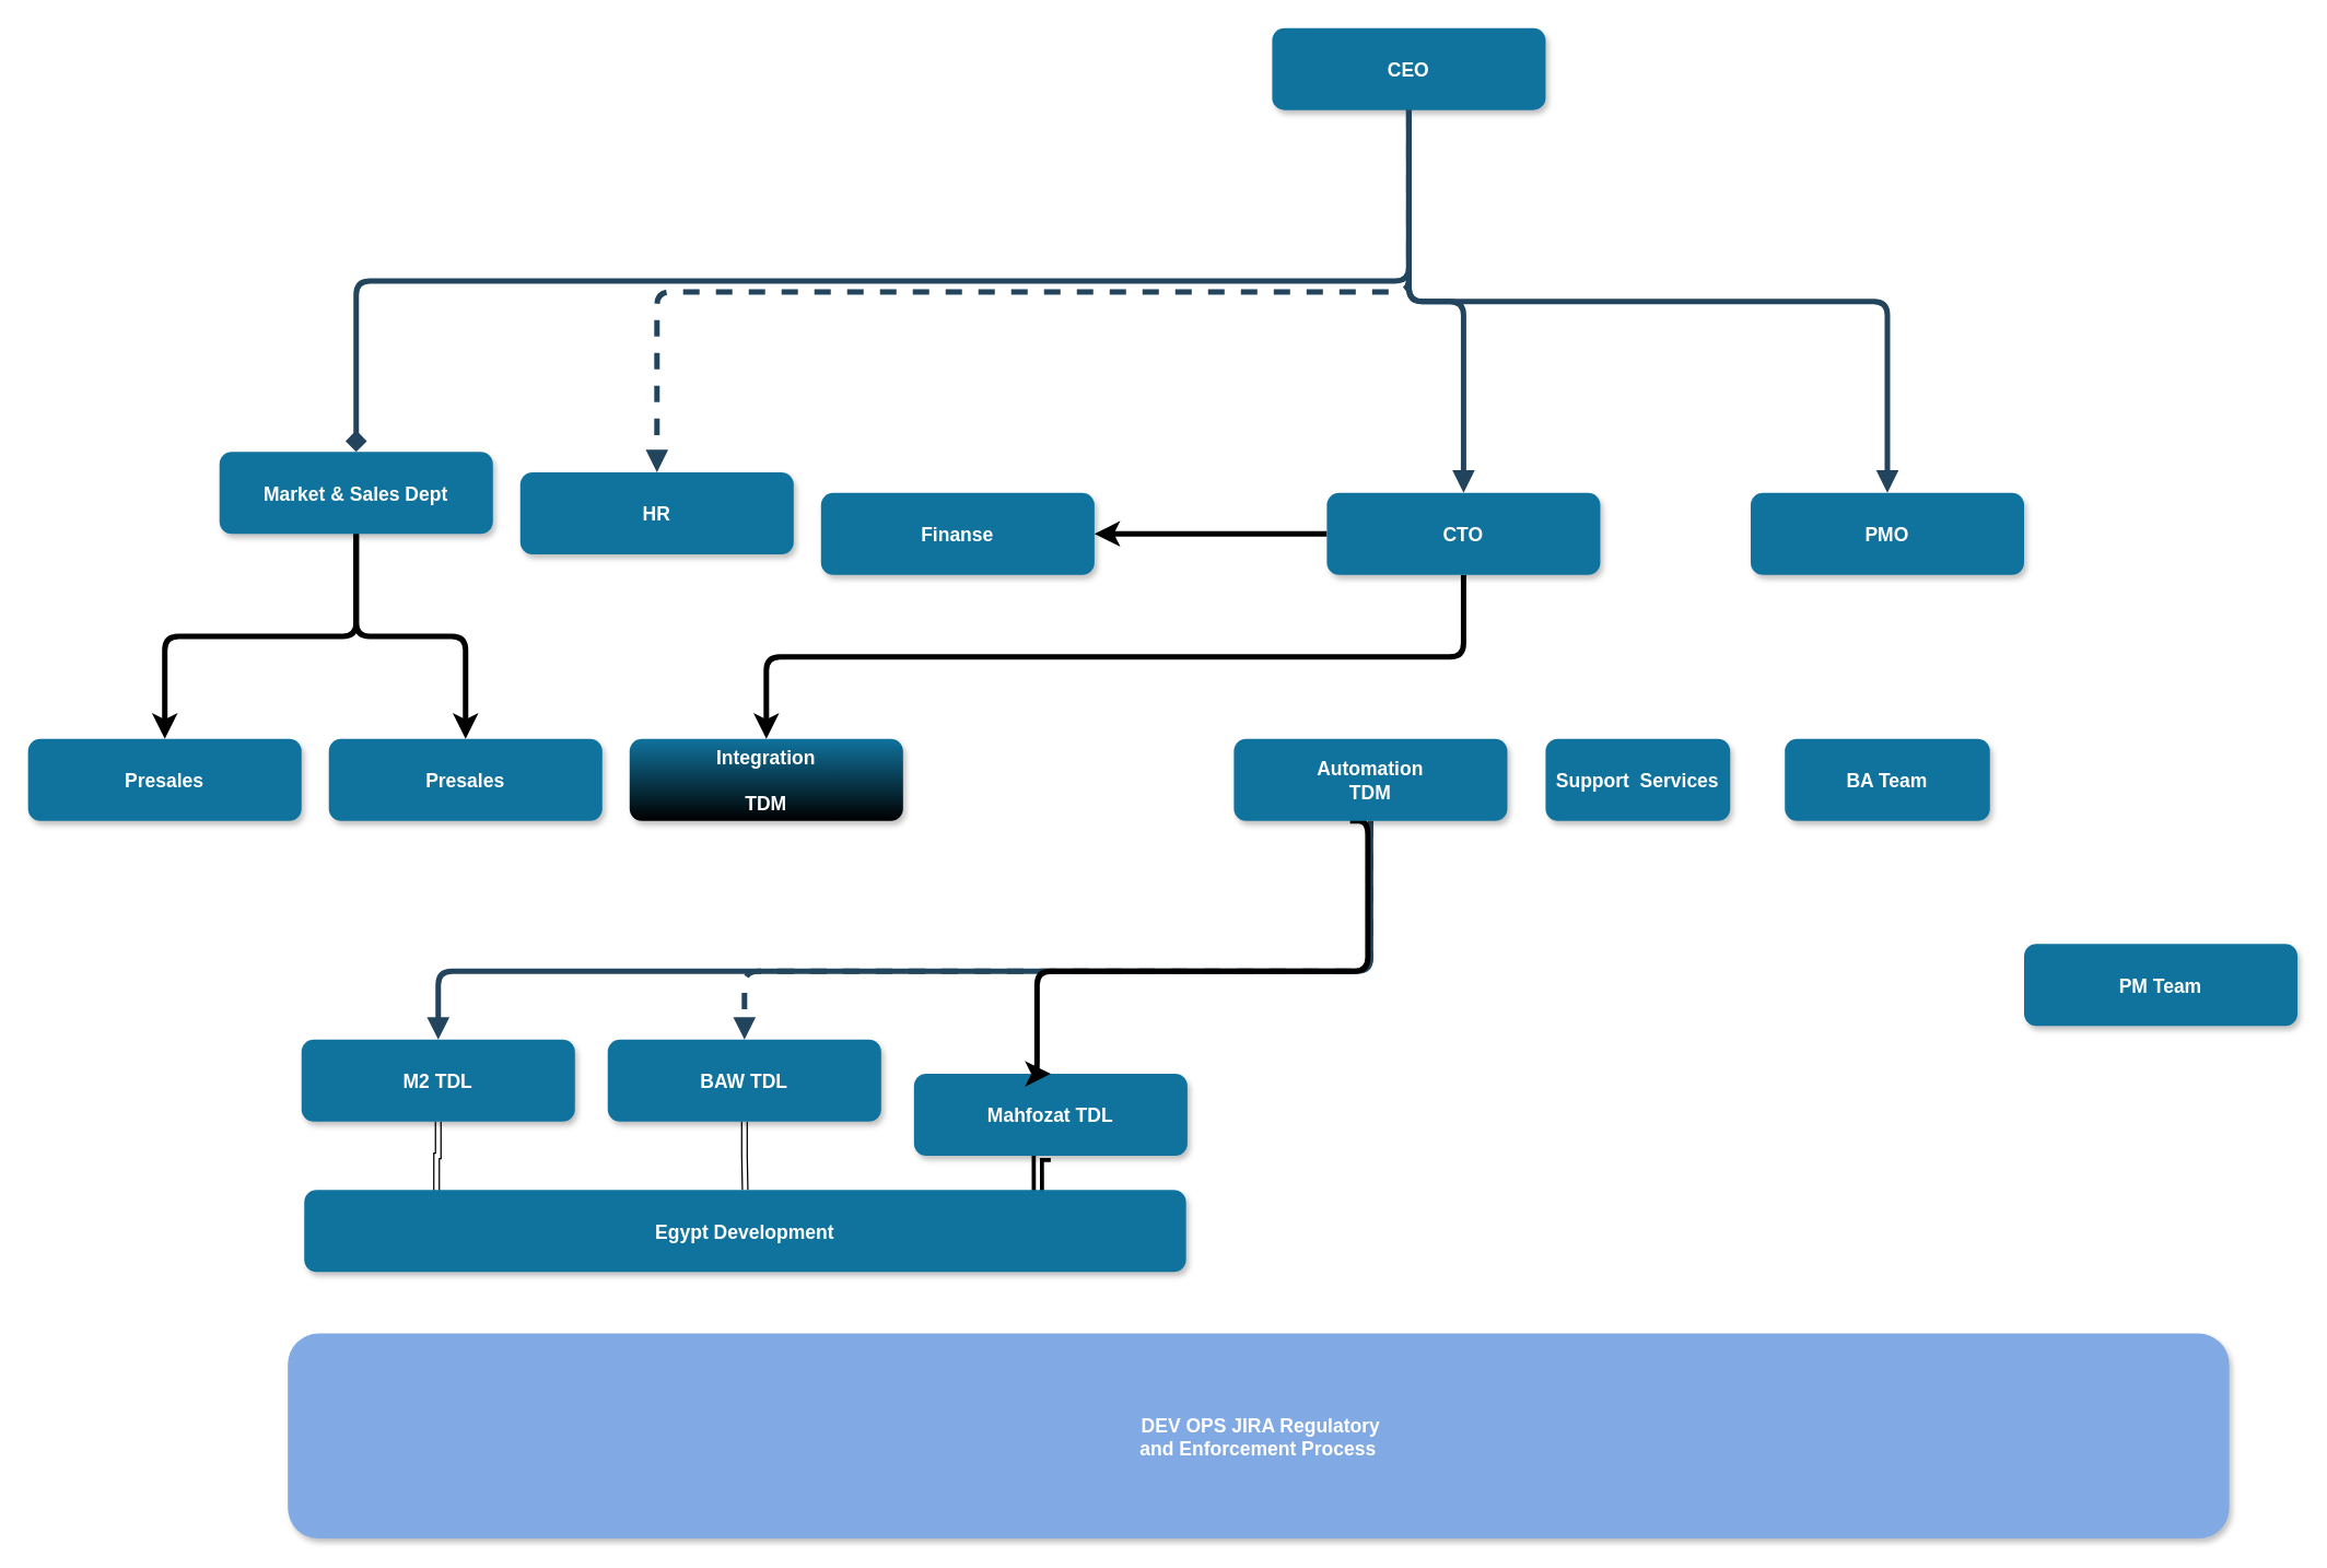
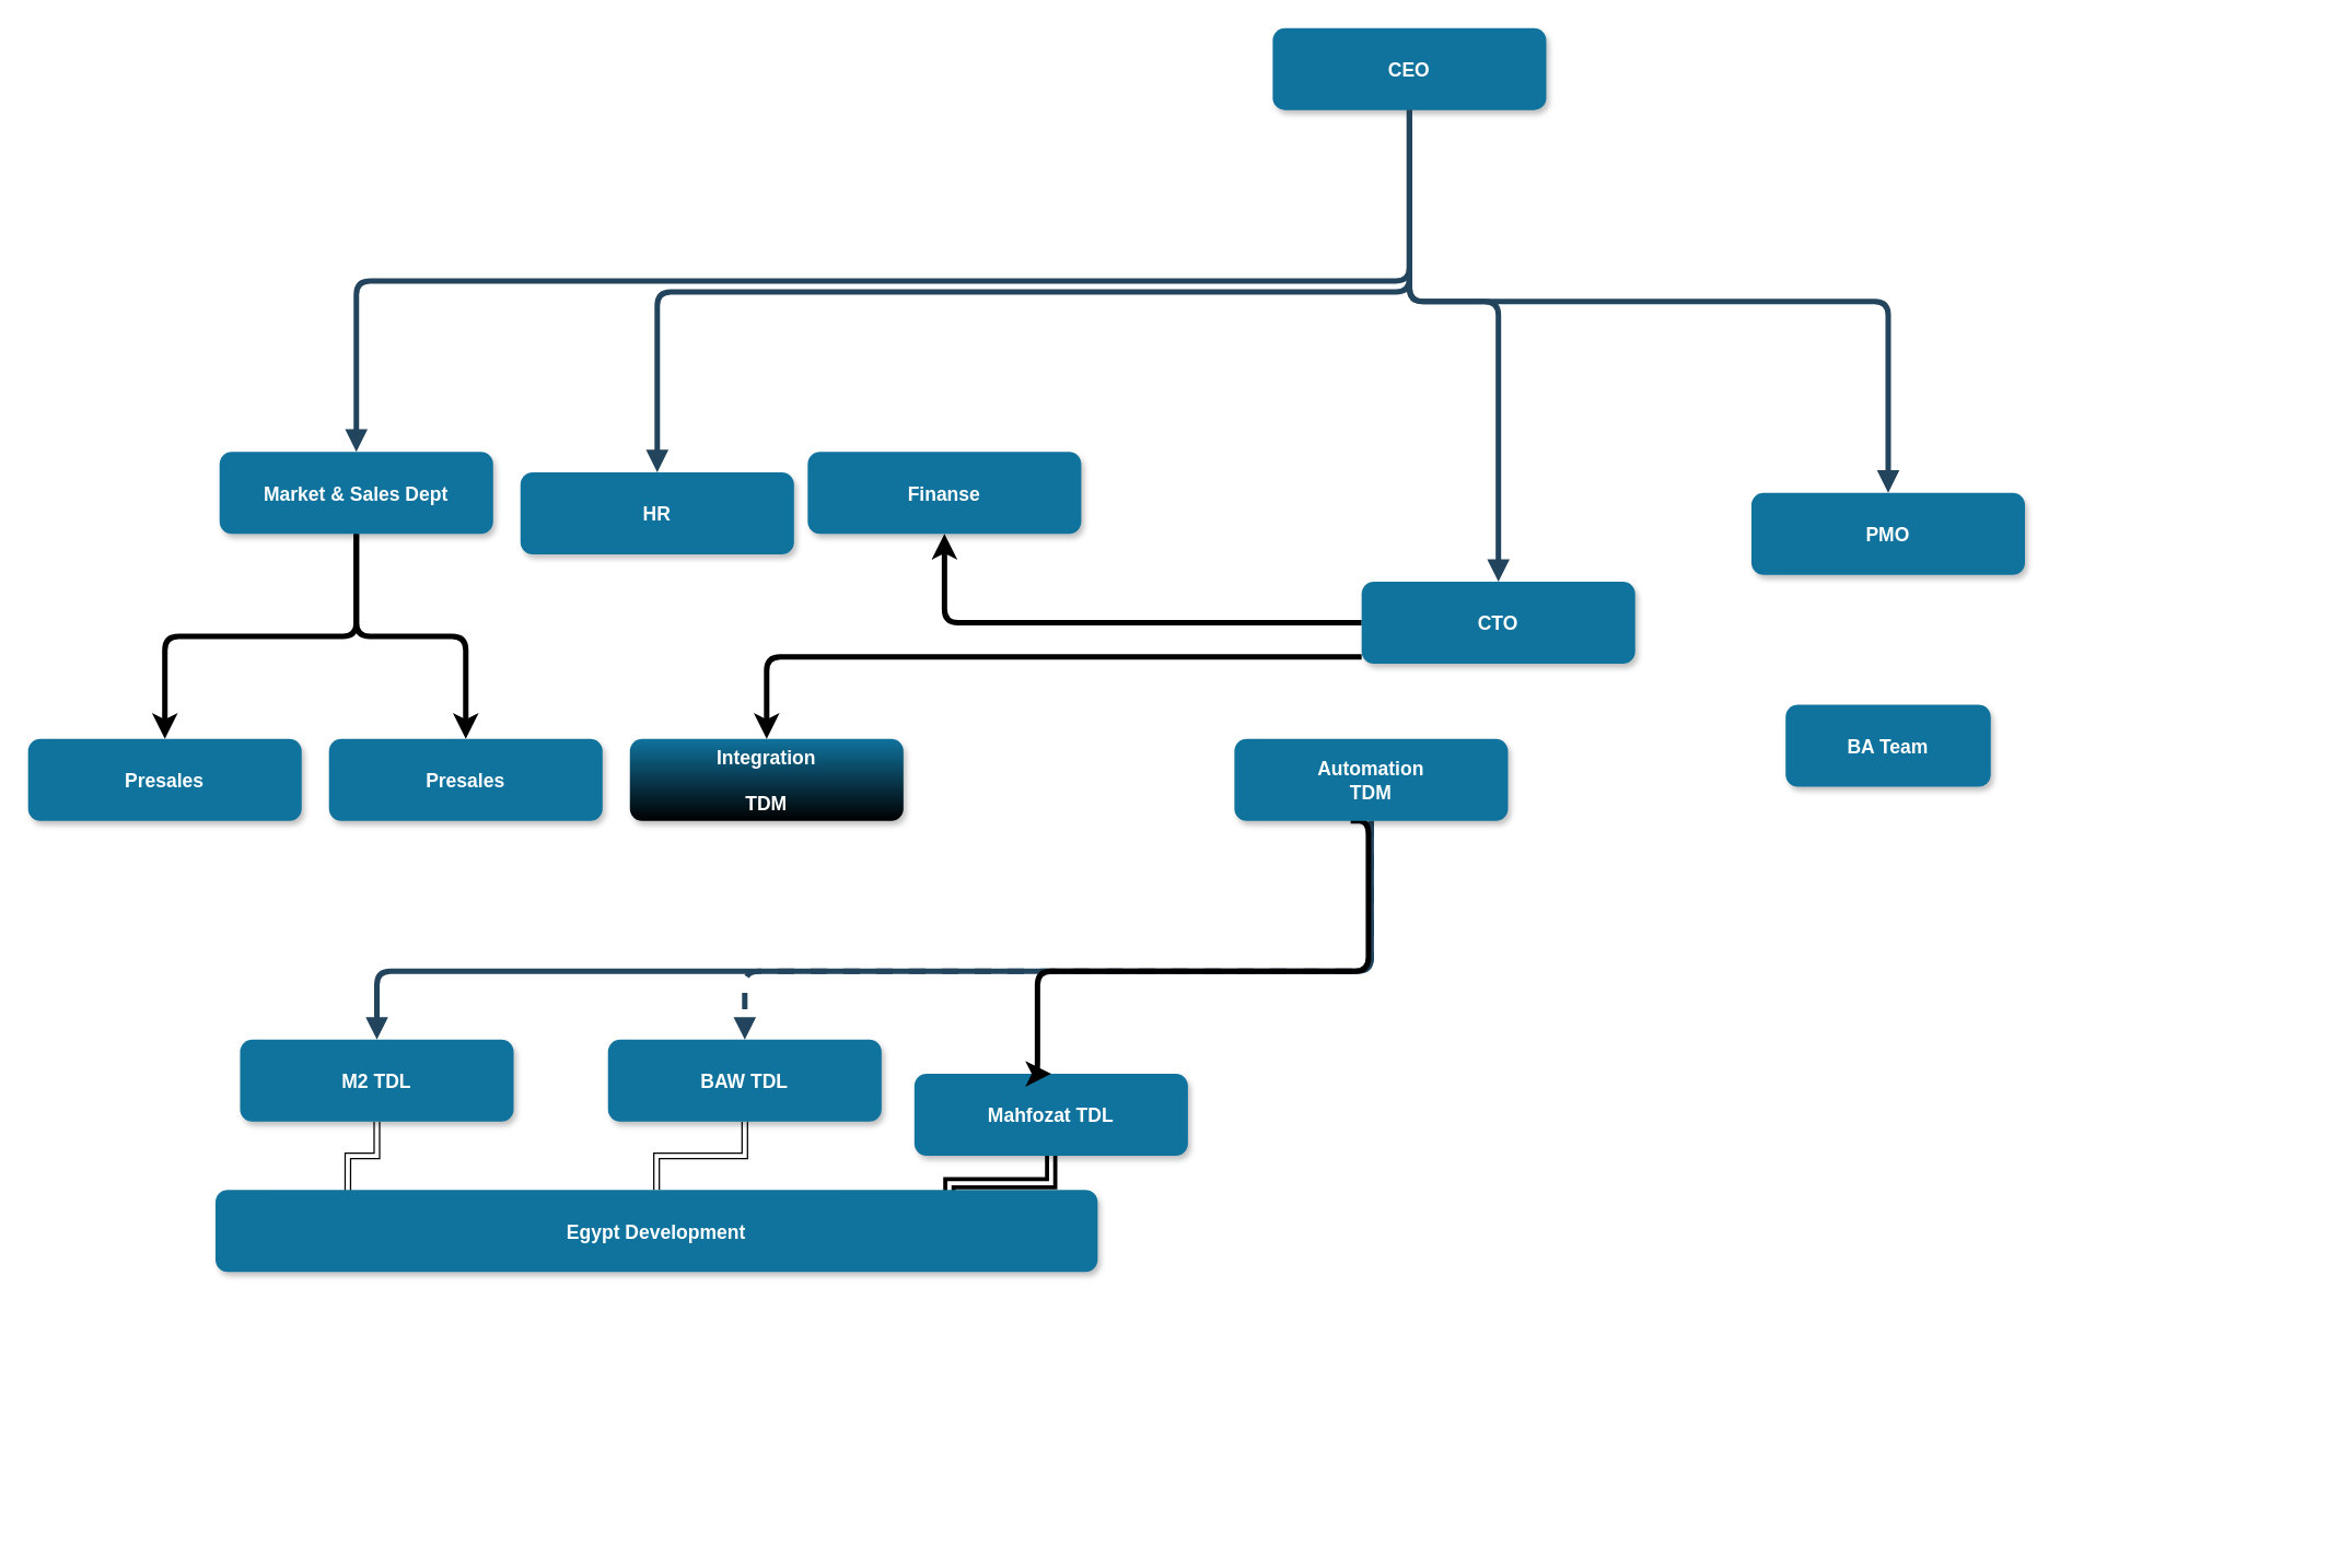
  <mxCell id="0" />
  <mxCell id="1" parent="0" />
  <mxCell id="2" value="CEO" style="rounded=1;fillColor=#10739E;strokeColor=none;shadow=1;gradientColor=none;fontStyle=1;fontColor=#FFFFFF;fontSize=14;" parent="1" vertex="1"><mxGeometry x="930" y="20" width="200" height="60" as="geometry" /></mxCell>
  <mxCell id="3" style="edgeStyle=orthogonalEdgeStyle;rounded=1;orthogonalLoop=1;jettySize=auto;html=1;exitX=0.5;exitY=1;exitDx=0;exitDy=0;entryX=0.58;entryY=0.167;entryDx=0;entryDy=0;entryPerimeter=0;strokeWidth=4;strokeColor=none;" parent="1" source="6" target="23" edge="1"><mxGeometry relative="1" as="geometry" /></mxCell>
  <mxCell id="4" style="edgeStyle=orthogonalEdgeStyle;rounded=1;orthogonalLoop=1;jettySize=auto;html=1;exitX=0.5;exitY=1;exitDx=0;exitDy=0;entryX=0.5;entryY=0;entryDx=0;entryDy=0;strokeWidth=4;" parent="1" source="6" target="23" edge="1"><mxGeometry relative="1" as="geometry" /></mxCell>
  <mxCell id="5" style="edgeStyle=orthogonalEdgeStyle;rounded=1;orthogonalLoop=1;jettySize=auto;html=1;entryX=0.5;entryY=0;entryDx=0;entryDy=0;strokeWidth=4;" parent="1" source="6" target="24" edge="1"><mxGeometry relative="1" as="geometry" /></mxCell>
  <mxCell id="6" value="Market &amp; Sales Dept" style="rounded=1;fillColor=#10739E;strokeColor=none;shadow=1;gradientColor=none;fontStyle=1;fontColor=#FFFFFF;fontSize=14;" parent="1" vertex="1"><mxGeometry x="160" y="330" width="200" height="60" as="geometry" /></mxCell>
  <mxCell id="7" value="PMO " style="rounded=1;fillColor=#10739E;strokeColor=none;shadow=1;gradientColor=none;fontStyle=1;fontColor=#FFFFFF;fontSize=14;" parent="1" vertex="1"><mxGeometry x="1280" y="360" width="200" height="60" as="geometry" /></mxCell>
  <mxCell id="8" value="HR" style="rounded=1;fillColor=#10739E;strokeColor=none;shadow=1;gradientColor=none;fontStyle=1;fontColor=#FFFFFF;fontSize=14;" parent="1" vertex="1"><mxGeometry x="380" y="345" width="200" height="60" as="geometry" /></mxCell>
  <mxCell id="9" style="edgeStyle=orthogonalEdgeStyle;rounded=0;orthogonalLoop=1;jettySize=auto;html=1;exitX=0.5;exitY=1;exitDx=0;exitDy=0;entryX=0.15;entryY=0.167;entryDx=0;entryDy=0;entryPerimeter=0;shape=link;" parent="1" source="10" target="34" edge="1"><mxGeometry relative="1" as="geometry" /></mxCell>
- <mxCell id="10" value="M2 TDL" style="rounded=1;fillColor=#10739E;strokeColor=none;shadow=1;gradientColor=none;fontStyle=1;fontColor=#FFFFFF;fontSize=14;" parent="1" vertex="1"><mxGeometry x="220" y="760" width="200" height="60" as="geometry" /></mxCell>
+ <mxCell id="10" value="M2 TDL" style="rounded=1;fillColor=#10739E;strokeColor=none;shadow=1;gradientColor=none;fontStyle=1;fontColor=#FFFFFF;fontSize=14;" parent="1" vertex="1"><mxGeometry x="175" y="760" width="200" height="60" as="geometry" /></mxCell>
  <mxCell id="11" style="edgeStyle=orthogonalEdgeStyle;rounded=0;orthogonalLoop=1;jettySize=auto;html=1;exitX=0.5;exitY=1;exitDx=0;exitDy=0;entryX=0.5;entryY=0;entryDx=0;entryDy=0;shape=link;" parent="1" source="12" target="34" edge="1"><mxGeometry relative="1" as="geometry" /></mxCell>
  <mxCell id="12" value="BAW TDL" style="rounded=1;fillColor=#10739E;strokeColor=none;shadow=1;gradientColor=none;fontStyle=1;fontColor=#FFFFFF;fontSize=14;" parent="1" vertex="1"><mxGeometry x="444" y="760" width="200" height="60" as="geometry" /></mxCell>
  <mxCell id="13" style="edgeStyle=orthogonalEdgeStyle;rounded=0;orthogonalLoop=1;jettySize=auto;html=1;exitX=0.5;exitY=1;exitDx=0;exitDy=0;entryX=0.832;entryY=0.125;entryDx=0;entryDy=0;entryPerimeter=0;shape=link;strokeWidth=3;" parent="1" source="14" target="34" edge="1"><mxGeometry relative="1" as="geometry" /></mxCell>
  <mxCell id="14" value="Mahfozat TDL" style="rounded=1;fillColor=#10739E;strokeColor=none;shadow=1;gradientColor=none;fontStyle=1;fontColor=#FFFFFF;fontSize=14;" parent="1" vertex="1"><mxGeometry x="668" y="785" width="200" height="60" as="geometry" /></mxCell>
- <mxCell id="15" value=" DEV OPS JIRA Regulatory &#10;and Enforcement Process" style="rounded=1;fillColor=#81a9e4;strokeColor=none;shadow=1;gradientColor=none;fontStyle=1;fontColor=#FFFFFF;fontSize=14;" parent="1" vertex="1"><mxGeometry x="210" y="975" width="1420" height="150" as="geometry" /></mxCell>
  <mxCell id="16" value="" style="edgeStyle=elbowEdgeStyle;elbow=vertical;strokeWidth=4;endArrow=block;endFill=1;fontStyle=1;strokeColor=#23445D;exitX=0.5;exitY=1;exitDx=0;exitDy=0;entryX=0.5;entryY=0;entryDx=0;entryDy=0;" parent="1" target="7" edge="1"><mxGeometry x="-1340" y="130" width="100" height="100" as="geometry"><mxPoint x="1030" y="80" as="sourcePoint" /><mxPoint x="2070" y="370" as="targetPoint" /><Array as="points"><mxPoint x="1580" y="220" /></Array></mxGeometry></mxCell>
- <mxCell id="17" value="" style="edgeStyle=elbowEdgeStyle;elbow=vertical;strokeWidth=4;endArrow=diamond;endFill=1;fontStyle=1;strokeColor=#23445D;exitX=0.5;exitY=1;exitDx=0;exitDy=0;" parent="1" source="2" target="6" edge="1"><mxGeometry x="-1340" y="130" width="100" height="100" as="geometry"><mxPoint x="1171" y="340" as="sourcePoint" /><mxPoint x="510" y="100" as="targetPoint" /></mxGeometry></mxCell>
- <mxCell id="18" value="" style="edgeStyle=elbowEdgeStyle;elbow=vertical;strokeWidth=4;endArrow=block;endFill=1;fontStyle=1;strokeColor=#23445D;exitX=0.5;exitY=1;exitDx=0;exitDy=0;dashed=1;" parent="1" source="2" target="8" edge="1"><mxGeometry x="-1340" y="130" width="100" height="100" as="geometry"><mxPoint x="1171" y="340" as="sourcePoint" /><mxPoint x="510" y="100" as="targetPoint" /><Array as="points" /></mxGeometry></mxCell>
+ <mxCell id="17" value="" style="edgeStyle=elbowEdgeStyle;elbow=vertical;strokeWidth=4;endArrow=block;endFill=1;fontStyle=1;strokeColor=#23445D;exitX=0.5;exitY=1;exitDx=0;exitDy=0;" parent="1" source="2" target="6" edge="1"><mxGeometry x="-1340" y="130" width="100" height="100" as="geometry"><mxPoint x="1171" y="340" as="sourcePoint" /><mxPoint x="510" y="100" as="targetPoint" /></mxGeometry></mxCell>
+ <mxCell id="18" value="" style="edgeStyle=elbowEdgeStyle;elbow=vertical;strokeWidth=4;endArrow=block;endFill=1;fontStyle=1;strokeColor=#23445D;exitX=0.5;exitY=1;exitDx=0;exitDy=0;" parent="1" source="2" target="8" edge="1"><mxGeometry x="-1340" y="130" width="100" height="100" as="geometry"><mxPoint x="1171" y="340" as="sourcePoint" /><mxPoint x="510" y="100" as="targetPoint" /><Array as="points" /></mxGeometry></mxCell>
  <mxCell id="19" value="" style="edgeStyle=elbowEdgeStyle;elbow=vertical;strokeWidth=4;endArrow=block;endFill=1;fontStyle=1;strokeColor=#23445D;entryX=0.5;entryY=0;entryDx=0;entryDy=0;exitX=0.5;exitY=1;exitDx=0;exitDy=0;" parent="1" source="33" target="10" edge="1"><mxGeometry x="-950" y="150" width="100" height="100" as="geometry"><mxPoint x="1460" y="450" as="sourcePoint" /><mxPoint x="960" y="720" as="targetPoint" /><Array as="points"><mxPoint x="930" y="710" /><mxPoint x="1210" y="490" /><mxPoint x="1500" y="600" /><mxPoint x="1560" y="600" /><mxPoint x="1330" y="510" /></Array></mxGeometry></mxCell>
  <mxCell id="20" value="" style="edgeStyle=elbowEdgeStyle;elbow=vertical;strokeWidth=4;endArrow=block;endFill=1;fontStyle=1;strokeColor=#23445D;exitX=0.5;exitY=1;exitDx=0;exitDy=0;entryX=0.5;entryY=0;entryDx=0;entryDy=0;dashed=1;" parent="1" source="33" target="12" edge="1"><mxGeometry x="-950" y="150" width="100" height="100" as="geometry"><mxPoint x="1330" y="600" as="sourcePoint" /><mxPoint x="900" y="120" as="targetPoint" /><Array as="points"><mxPoint x="1050" y="710" /><mxPoint x="1370" y="490" /><mxPoint x="1490" y="620" /></Array></mxGeometry></mxCell>
  <mxCell id="21" value="" style="edgeStyle=elbowEdgeStyle;elbow=vertical;strokeWidth=4;endArrow=block;endFill=1;fontStyle=1;strokeColor=#23445D;exitX=0.5;exitY=1;exitDx=0;exitDy=0;entryX=0.5;entryY=0;entryDx=0;entryDy=0;" parent="1" source="2" target="28" edge="1"><mxGeometry x="-1330" y="140" width="100" height="100" as="geometry"><mxPoint x="1200" y="90" as="sourcePoint" /><mxPoint x="1350" y="400" as="targetPoint" /><Array as="points"><mxPoint x="990" y="220" /><mxPoint x="1660" y="400" /><mxPoint x="1410" y="240" /><mxPoint x="1390" y="200" /><mxPoint x="1430" y="244" /></Array></mxGeometry></mxCell>
  <mxCell id="22" value="Integration &#10;&#10;TDM" style="rounded=1;fillColor=#10739E;strokeColor=none;shadow=1;gradientColor=default;fontStyle=1;fontColor=#FFFFFF;fontSize=14;" parent="1" vertex="1"><mxGeometry x="460" y="540" width="200" height="60" as="geometry" /></mxCell>
  <mxCell id="23" value="Presales" style="rounded=1;fillColor=#10739E;strokeColor=none;shadow=1;gradientColor=none;fontStyle=1;fontColor=#FFFFFF;fontSize=14;" parent="1" vertex="1"><mxGeometry x="240" y="540" width="200" height="60" as="geometry" /></mxCell>
  <mxCell id="24" value="Presales" style="rounded=1;fillColor=#10739E;strokeColor=none;shadow=1;gradientColor=none;fontStyle=1;fontColor=#FFFFFF;fontSize=14;" parent="1" vertex="1"><mxGeometry x="20" y="540" width="200" height="60" as="geometry" /></mxCell>
- <mxCell id="25" value="Finanse" style="rounded=1;fillColor=#10739E;strokeColor=none;shadow=1;gradientColor=none;fontStyle=1;fontColor=#FFFFFF;fontSize=14;" parent="1" vertex="1"><mxGeometry x="600" y="360" width="200" height="60" as="geometry" /></mxCell>
+ <mxCell id="25" value="Finanse" style="rounded=1;fillColor=#10739E;strokeColor=none;shadow=1;gradientColor=none;fontStyle=1;fontColor=#FFFFFF;fontSize=14;" parent="1" vertex="1"><mxGeometry x="590" y="330" width="200" height="60" as="geometry" /></mxCell>
  <mxCell id="26" style="edgeStyle=orthogonalEdgeStyle;rounded=1;orthogonalLoop=1;jettySize=auto;html=1;entryX=0.5;entryY=0;entryDx=0;entryDy=0;strokeWidth=4;" parent="1" source="28" target="22" edge="1"><mxGeometry relative="1" as="geometry"><Array as="points"><mxPoint x="930" y="480" /><mxPoint x="610" y="480" /></Array></mxGeometry></mxCell>
  <mxCell id="27" style="edgeStyle=orthogonalEdgeStyle;rounded=1;orthogonalLoop=1;jettySize=auto;html=1;strokeWidth=4;" parent="1" source="28" target="25" edge="1"><mxGeometry relative="1" as="geometry" /></mxCell>
- <mxCell id="28" value="CTO" style="rounded=1;fillColor=#10739E;strokeColor=none;shadow=1;gradientColor=none;fontStyle=1;fontColor=#FFFFFF;fontSize=14;" parent="1" vertex="1"><mxGeometry x="970" y="360" width="200" height="60" as="geometry" /></mxCell>
- <mxCell id="29" value="Support  Services" style="rounded=1;fillColor=#10739E;strokeColor=none;shadow=1;gradientColor=none;fontStyle=1;fontColor=#FFFFFF;fontSize=14;" parent="1" vertex="1"><mxGeometry x="1130" y="540" width="135" height="60" as="geometry" /></mxCell>
- <mxCell id="30" value="BA Team" style="rounded=1;fillColor=#10739E;strokeColor=none;shadow=1;gradientColor=none;fontStyle=1;fontColor=#FFFFFF;fontSize=14;" parent="1" vertex="1"><mxGeometry x="1305" y="540" width="150" height="60" as="geometry" /></mxCell>
- <mxCell id="31" value="PM Team" style="rounded=1;fillColor=#10739E;strokeColor=none;shadow=1;gradientColor=none;fontStyle=1;fontColor=#FFFFFF;fontSize=14;" parent="1" vertex="1"><mxGeometry x="1480" y="690" width="200" height="60" as="geometry" /></mxCell>
+ <mxCell id="28" value="CTO" style="rounded=1;fillColor=#10739E;strokeColor=none;shadow=1;gradientColor=none;fontStyle=1;fontColor=#FFFFFF;fontSize=14;" parent="1" vertex="1"><mxGeometry x="995" y="425" width="200" height="60" as="geometry" /></mxCell>
+ <mxCell id="30" value="BA Team" style="rounded=1;fillColor=#10739E;strokeColor=none;shadow=1;gradientColor=none;fontStyle=1;fontColor=#FFFFFF;fontSize=14;" parent="1" vertex="1"><mxGeometry x="1305" y="515" width="150" height="60" as="geometry" /></mxCell>
  <mxCell id="32" style="edgeStyle=orthogonalEdgeStyle;rounded=1;orthogonalLoop=1;jettySize=auto;html=1;strokeWidth=4;exitX=0.5;exitY=1;exitDx=0;exitDy=0;entryX=0.5;entryY=0;entryDx=0;entryDy=0;" parent="1" target="14" edge="1"><mxGeometry relative="1" as="geometry"><mxPoint x="987" y="600" as="sourcePoint" /><mxPoint x="832" y="760" as="targetPoint" /><Array as="points"><mxPoint x="1000" y="600" /><mxPoint x="1000" y="710" /><mxPoint x="758" y="710" /></Array></mxGeometry></mxCell>
  <mxCell id="33" value="Automation &#10;TDM" style="rounded=1;fillColor=#10739E;strokeColor=none;shadow=1;gradientColor=none;fontStyle=1;fontColor=#FFFFFF;fontSize=14;" parent="1" vertex="1"><mxGeometry x="902" y="540" width="200" height="60" as="geometry" /></mxCell>
- <mxCell id="34" value="Egypt Development" style="rounded=1;fillColor=#10739E;strokeColor=none;shadow=1;gradientColor=none;fontStyle=1;fontColor=#FFFFFF;fontSize=14;" parent="1" vertex="1"><mxGeometry x="222" y="870" width="645" height="60" as="geometry" /></mxCell>
+ <mxCell id="34" value="Egypt Development" style="rounded=1;fillColor=#10739E;strokeColor=none;shadow=1;gradientColor=none;fontStyle=1;fontColor=#FFFFFF;fontSize=14;" parent="1" vertex="1"><mxGeometry x="157" y="870" width="645" height="60" as="geometry" /></mxCell>
